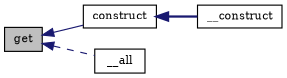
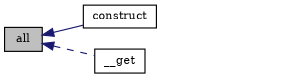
  digraph {
    fontname="DejaVu Serif"
    rankdir=LR
    node [color=black fillcolor=white fontname="DejaVu Serif" fontsize=10 shape=record style=filled]
    edge [color=midnightblue dir=back fontname="DejaVu Serif" fontsize=10 labelfontname=Helvetica labelfontsize=10]
-   n1 [fillcolor=grey75 fontcolor=black height=0.2 label=get width=0.4]
+   n1 [fillcolor=grey75 fontcolor=black height=0.2 label=all width=0.4]
    n2 [height=0.2 label=construct width=0.4]
-   n3 [height=0.2 label=__all width=0.4]
-   n4 [height=0.2 label=__construct width=0.4]
+   n3 [height=0.2 label=__get width=0.4]
    n1 -> n2 [style=solid]
    n1 -> n3 [style=dashed]
-   n2 -> n4 [style=bold]
  }
